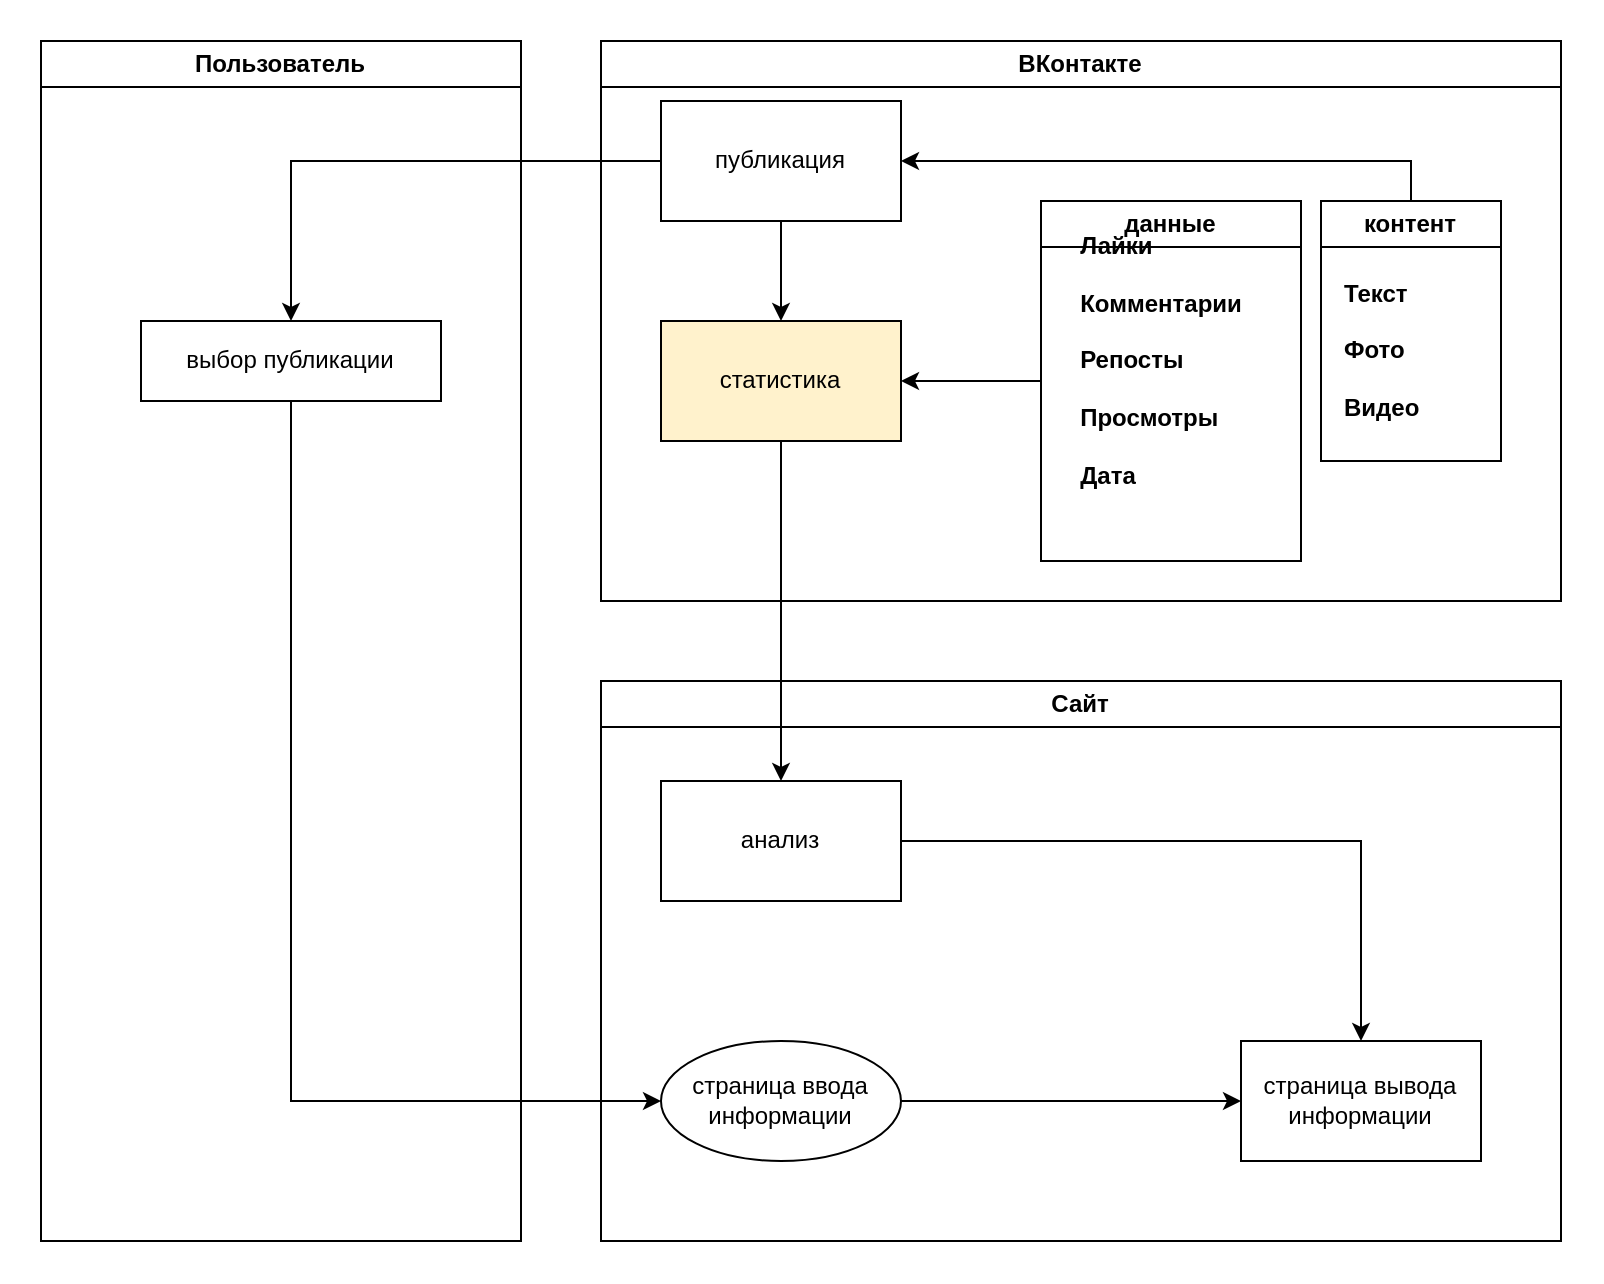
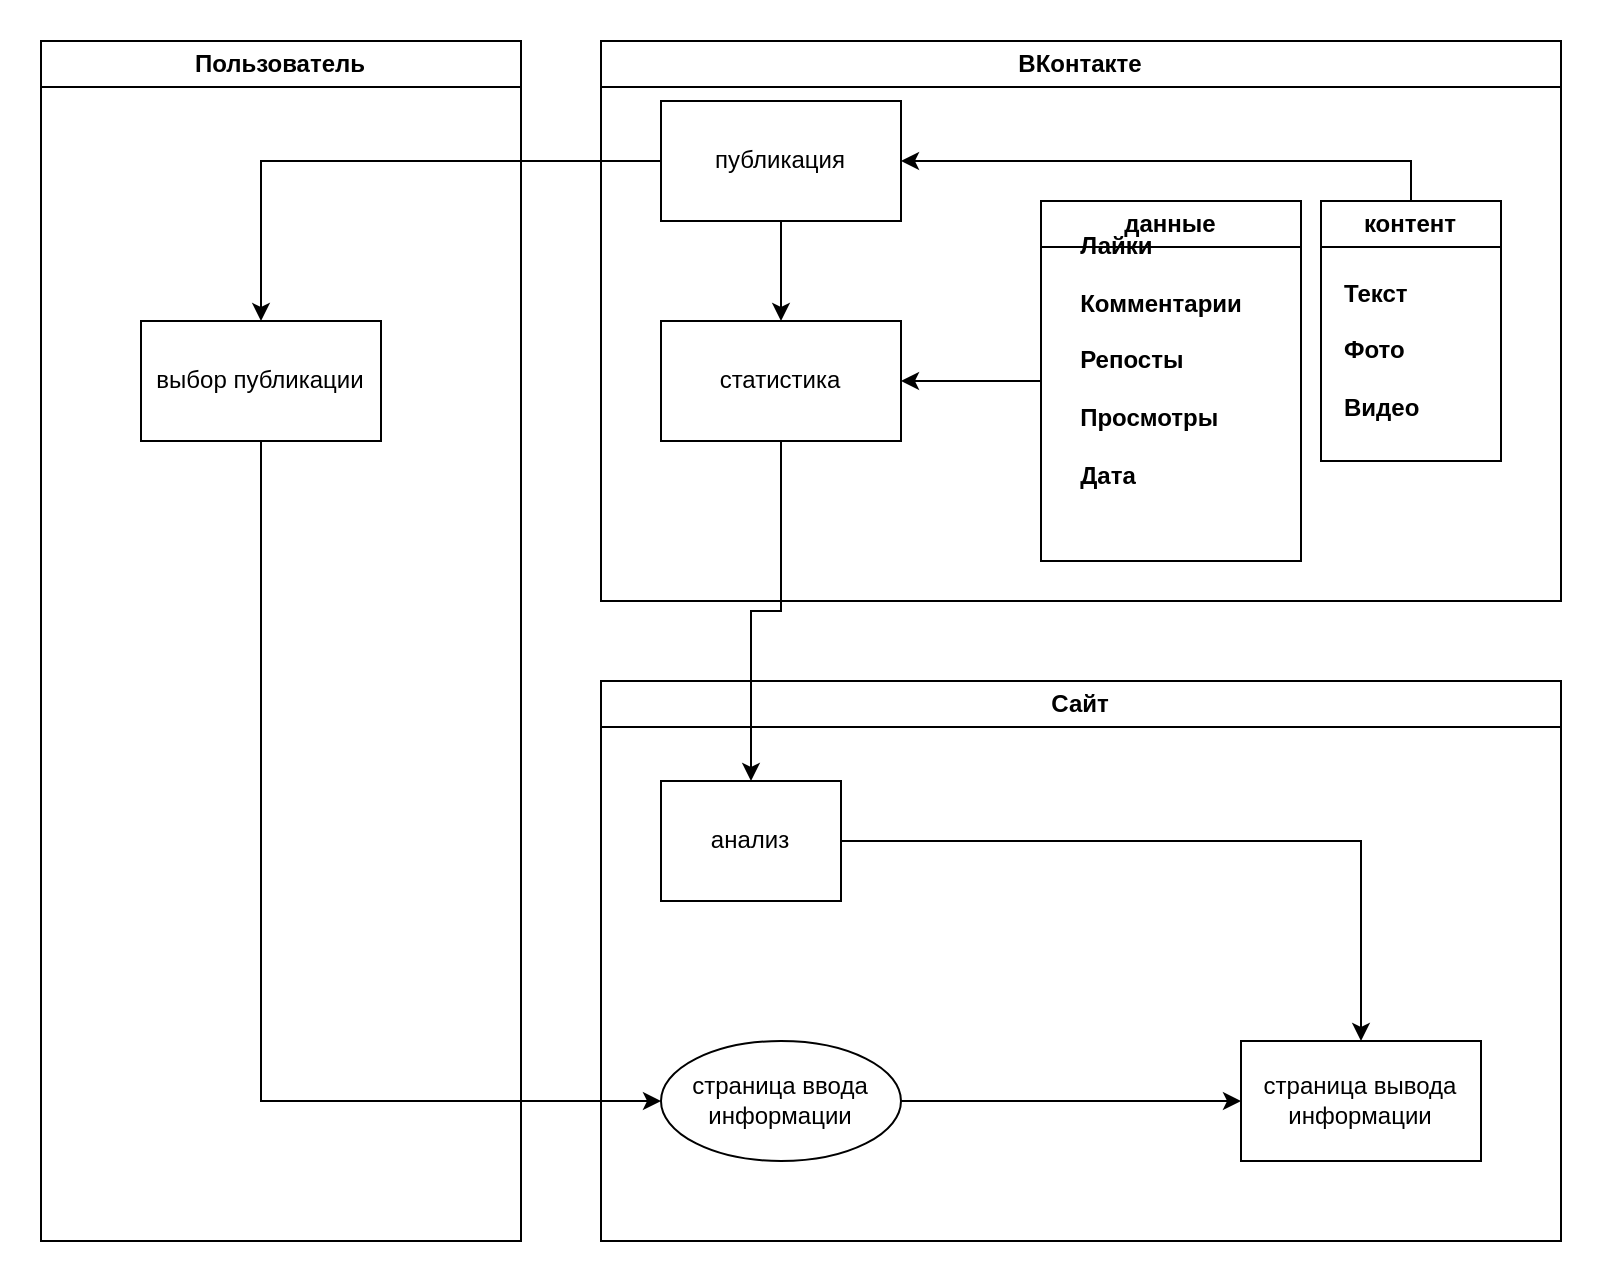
  <mxCell id="0" />
  <mxCell id="1" parent="0" />
  <mxCell id="2" value="Пользователь" style="swimlane;whiteSpace=wrap;html=1;" parent="1" vertex="1"><mxGeometry x="20" y="20" width="240" height="600" as="geometry" /></mxCell>
- <mxCell id="3" value="выбор публикации" style="rounded=0;whiteSpace=wrap;html=1;" vertex="1" parent="2"><mxGeometry x="50" y="140" width="150" height="40" as="geometry" /></mxCell>
+ <mxCell id="3" value="выбор публикации" style="rounded=0;whiteSpace=wrap;html=1;" vertex="1" parent="2"><mxGeometry x="50" y="140" width="120" height="60" as="geometry" /></mxCell>
  <mxCell id="4" value="Сайт" style="swimlane;whiteSpace=wrap;html=1;" parent="1" vertex="1"><mxGeometry x="300" y="340" width="480" height="280" as="geometry" /></mxCell>
  <mxCell id="5" value="страница вывода информации" style="rounded=0;whiteSpace=wrap;html=1;" parent="4" vertex="1"><mxGeometry x="320" y="180" width="120" height="60" as="geometry" /></mxCell>
  <mxCell id="6" style="edgeStyle=orthogonalEdgeStyle;rounded=0;orthogonalLoop=1;jettySize=auto;html=1;exitX=1;exitY=0.5;exitDx=0;exitDy=0;entryX=0;entryY=0.5;entryDx=0;entryDy=0;" edge="1" parent="4" source="7" target="5"><mxGeometry relative="1" as="geometry" /></mxCell>
  <mxCell id="7" value="страница ввода информации" style="ellipse;whiteSpace=wrap;html=1;" parent="4" vertex="1"><mxGeometry x="30" y="180" width="120" height="60" as="geometry" /></mxCell>
  <mxCell id="8" style="edgeStyle=orthogonalEdgeStyle;rounded=0;orthogonalLoop=1;jettySize=auto;html=1;exitX=1;exitY=0.5;exitDx=0;exitDy=0;entryX=0.5;entryY=0;entryDx=0;entryDy=0;" edge="1" parent="4" source="9" target="5"><mxGeometry relative="1" as="geometry" /></mxCell>
- <mxCell id="9" value="анализ" style="rounded=0;whiteSpace=wrap;html=1;" vertex="1" parent="4"><mxGeometry x="30" y="50" width="120" height="60" as="geometry" /></mxCell>
+ <mxCell id="9" value="анализ" style="rounded=0;whiteSpace=wrap;html=1;" vertex="1" parent="4"><mxGeometry x="30" y="50" width="90" height="60" as="geometry" /></mxCell>
  <mxCell id="10" value="ВКонтакте" style="swimlane;whiteSpace=wrap;html=1;" parent="1" vertex="1"><mxGeometry x="300" y="20" width="480" height="280" as="geometry" /></mxCell>
  <mxCell id="11" style="edgeStyle=orthogonalEdgeStyle;rounded=0;orthogonalLoop=1;jettySize=auto;html=1;exitX=0.5;exitY=1;exitDx=0;exitDy=0;entryX=0.5;entryY=0;entryDx=0;entryDy=0;" parent="10" source="12" target="16" edge="1"><mxGeometry relative="1" as="geometry" /></mxCell>
  <mxCell id="12" value="публикация" style="rounded=0;whiteSpace=wrap;html=1;" parent="10" vertex="1"><mxGeometry x="30" y="30" width="120" height="60" as="geometry" /></mxCell>
  <mxCell id="13" style="edgeStyle=orthogonalEdgeStyle;rounded=0;orthogonalLoop=1;jettySize=auto;html=1;exitX=0.5;exitY=0;exitDx=0;exitDy=0;entryX=1;entryY=0.5;entryDx=0;entryDy=0;" parent="10" source="14" target="12" edge="1"><mxGeometry relative="1" as="geometry" /></mxCell>
  <mxCell id="14" value="контент" style="swimlane;whiteSpace=wrap;html=1;" parent="10" vertex="1"><mxGeometry x="360" y="80" width="90" height="130" as="geometry" /></mxCell>
  <mxCell id="15" value="&lt;b&gt;Текст&lt;br&gt;&lt;br&gt;Фото&lt;br&gt;&lt;br&gt;Видео&lt;/b&gt;" style="text;html=1;align=left;verticalAlign=middle;resizable=0;points=[];autosize=1;strokeColor=none;fillColor=none;" parent="14" vertex="1"><mxGeometry x="10" y="30" width="60" height="90" as="geometry" /></mxCell>
- <mxCell id="16" value="статистика" style="rounded=0;whiteSpace=wrap;html=1;fillColor=#fff2cc;" parent="10" vertex="1"><mxGeometry x="30" y="140" width="120" height="60" as="geometry" /></mxCell>
+ <mxCell id="16" value="статистика" style="rounded=0;whiteSpace=wrap;html=1;" parent="10" vertex="1"><mxGeometry x="30" y="140" width="120" height="60" as="geometry" /></mxCell>
  <mxCell id="17" style="edgeStyle=orthogonalEdgeStyle;rounded=0;orthogonalLoop=1;jettySize=auto;html=1;exitX=0;exitY=0.5;exitDx=0;exitDy=0;entryX=1;entryY=0.5;entryDx=0;entryDy=0;" parent="10" source="18" target="16" edge="1"><mxGeometry relative="1" as="geometry" /></mxCell>
  <mxCell id="18" value="данные" style="swimlane;whiteSpace=wrap;html=1;" parent="10" vertex="1"><mxGeometry x="220" y="80" width="130" height="180" as="geometry" /></mxCell>
  <mxCell id="19" value="&lt;div style=&quot;text-align: left;&quot;&gt;&lt;b style=&quot;background-color: initial;&quot;&gt;Лайки&lt;/b&gt;&lt;/div&gt;&lt;div style=&quot;text-align: left;&quot;&gt;&lt;b&gt;&lt;br&gt;&lt;/b&gt;&lt;/div&gt;&lt;b&gt;Комментарии&lt;/b&gt;&lt;br&gt;&lt;br&gt;&lt;div style=&quot;text-align: left;&quot;&gt;&lt;b style=&quot;background-color: initial;&quot;&gt;Репосты&lt;/b&gt;&lt;/div&gt;&lt;br&gt;&lt;div style=&quot;text-align: left;&quot;&gt;&lt;b style=&quot;background-color: initial;&quot;&gt;Просмотры&lt;/b&gt;&lt;/div&gt;&lt;div style=&quot;text-align: left;&quot;&gt;&lt;b style=&quot;background-color: initial;&quot;&gt;&lt;br&gt;&lt;/b&gt;&lt;/div&gt;&lt;div style=&quot;text-align: left;&quot;&gt;&lt;b style=&quot;background-color: initial;&quot;&gt;Дата&lt;/b&gt;&lt;/div&gt;" style="text;html=1;align=center;verticalAlign=middle;resizable=0;points=[];autosize=1;strokeColor=none;fillColor=none;" parent="18" vertex="1"><mxGeometry x="10" y="10" width="100" height="140" as="geometry" /></mxCell>
  <mxCell id="20" style="edgeStyle=orthogonalEdgeStyle;rounded=0;orthogonalLoop=1;jettySize=auto;html=1;exitX=0.5;exitY=1;exitDx=0;exitDy=0;entryX=0.5;entryY=0;entryDx=0;entryDy=0;" edge="1" parent="1" source="16" target="9"><mxGeometry relative="1" as="geometry" /></mxCell>
  <mxCell id="21" style="edgeStyle=orthogonalEdgeStyle;rounded=0;orthogonalLoop=1;jettySize=auto;html=1;exitX=0;exitY=0.5;exitDx=0;exitDy=0;entryX=0.5;entryY=0;entryDx=0;entryDy=0;" edge="1" parent="1" source="12" target="3"><mxGeometry relative="1" as="geometry" /></mxCell>
  <mxCell id="22" style="edgeStyle=orthogonalEdgeStyle;rounded=0;orthogonalLoop=1;jettySize=auto;html=1;exitX=0.5;exitY=1;exitDx=0;exitDy=0;entryX=0;entryY=0.5;entryDx=0;entryDy=0;" edge="1" parent="1" source="3" target="7"><mxGeometry relative="1" as="geometry" /></mxCell>
